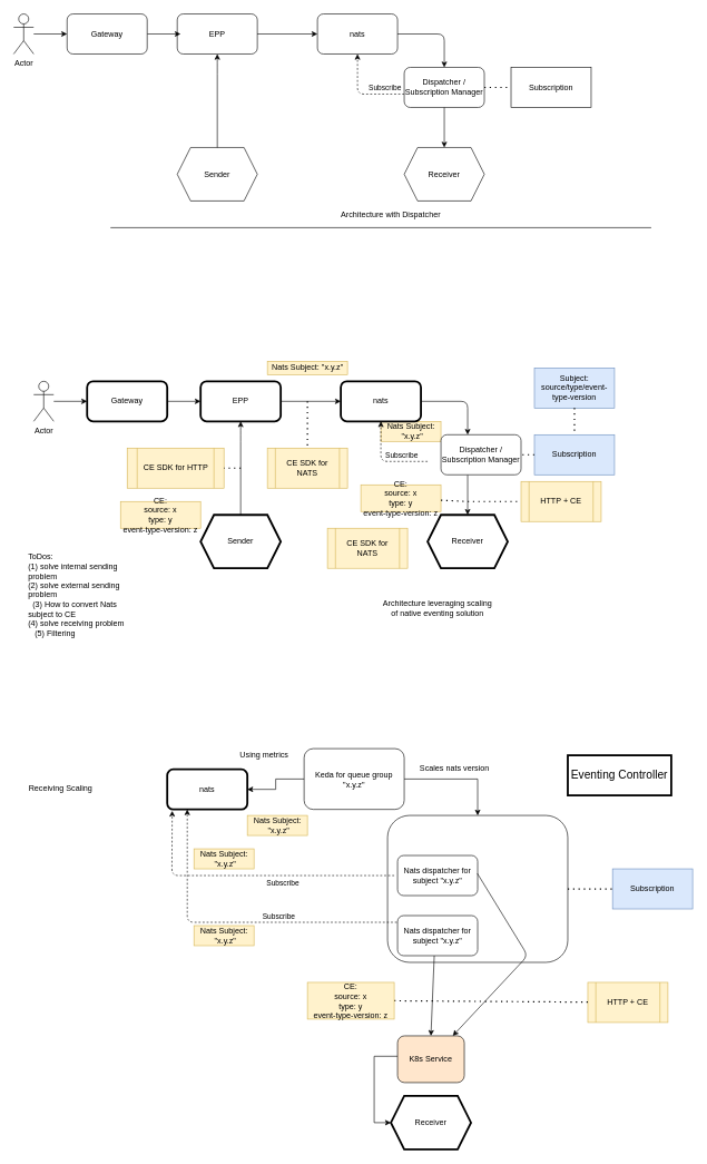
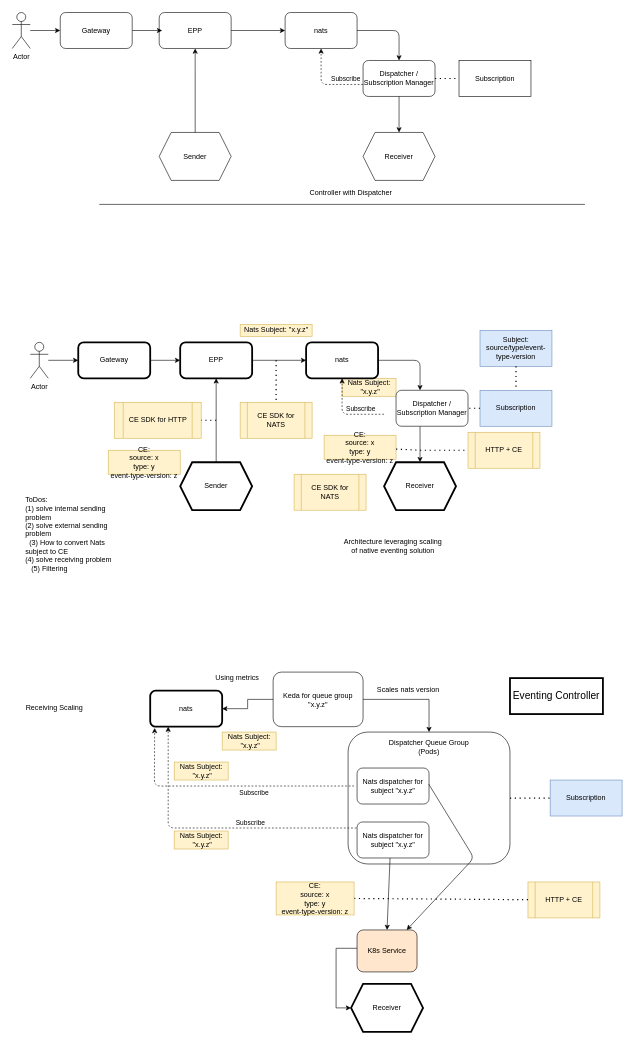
  <mxCell id="0" />
  <mxCell id="1" parent="0" />
  <mxCell id="2" value="" style="rounded=1;whiteSpace=wrap;html=1;" vertex="1" parent="1"><mxGeometry x="580" y="1220" width="270" height="220" as="geometry" /></mxCell>
  <mxCell id="3" value="Nats Subject:&lt;br&gt;&amp;nbsp;&quot;x.y.z&quot;" style="text;html=1;align=center;verticalAlign=middle;resizable=0;points=[];autosize=1;fillColor=#fff2cc;strokeColor=#d6b656;" vertex="1" parent="1"><mxGeometry x="570" y="630" width="90" height="30" as="geometry" /></mxCell>
  <mxCell id="4" value="CE SDK for NATS" style="shape=process;whiteSpace=wrap;html=1;backgroundOutline=1;fillColor=#fff2cc;strokeColor=#d6b656;" vertex="1" parent="1"><mxGeometry x="400" y="670" width="120" height="60" as="geometry" /></mxCell>
  <mxCell id="5" value="Subscription" style="rounded=0;whiteSpace=wrap;html=1;" parent="1" vertex="1"><mxGeometry x="765" y="100" width="120" height="60" as="geometry" /></mxCell>
  <mxCell id="6" value="Sender" style="shape=hexagon;perimeter=hexagonPerimeter2;whiteSpace=wrap;html=1;fixedSize=1;" parent="1" vertex="1"><mxGeometry x="265" y="220" width="120" height="80" as="geometry" /></mxCell>
  <mxCell id="7" value="Receiver" style="shape=hexagon;perimeter=hexagonPerimeter2;whiteSpace=wrap;html=1;fixedSize=1;" parent="1" vertex="1"><mxGeometry x="605" y="220" width="120" height="80" as="geometry" /></mxCell>
  <mxCell id="8" value="nats" style="rounded=1;whiteSpace=wrap;html=1;" parent="1" vertex="1"><mxGeometry x="475" y="20" width="120" height="60" as="geometry" /></mxCell>
  <mxCell id="9" value="" style="endArrow=classic;html=1;exitX=0.5;exitY=0;exitDx=0;exitDy=0;entryX=0.5;entryY=1;entryDx=0;entryDy=0;" parent="1" source="6" target="12" edge="1"><mxGeometry width="50" height="50" relative="1" as="geometry"><mxPoint x="525" y="300" as="sourcePoint" /><mxPoint x="335" y="40" as="targetPoint" /><Array as="points"><mxPoint x="325" y="100" /></Array></mxGeometry></mxCell>
  <mxCell id="10" value="" style="endArrow=classic;html=1;entryX=0.5;entryY=0;entryDx=0;entryDy=0;exitX=1;exitY=0.5;exitDx=0;exitDy=0;" parent="1" source="8" target="14" edge="1"><mxGeometry width="50" height="50" relative="1" as="geometry"><mxPoint x="335" y="220" as="sourcePoint" /><mxPoint x="455" y="60" as="targetPoint" /><Array as="points"><mxPoint x="665" y="50" /></Array></mxGeometry></mxCell>
  <mxCell id="11" value="" style="endArrow=none;dashed=1;html=1;dashPattern=1 3;strokeWidth=2;entryX=0;entryY=0.5;entryDx=0;entryDy=0;" parent="1" target="5" edge="1"><mxGeometry width="50" height="50" relative="1" as="geometry"><mxPoint x="645" y="130" as="sourcePoint" /><mxPoint x="575" y="250" as="targetPoint" /><Array as="points" /></mxGeometry></mxCell>
  <mxCell id="12" value="EPP" style="rounded=1;whiteSpace=wrap;html=1;" parent="1" vertex="1"><mxGeometry x="265" y="20" width="120" height="60" as="geometry" /></mxCell>
  <mxCell id="13" value="" style="endArrow=classic;html=1;entryX=0;entryY=0.5;entryDx=0;entryDy=0;" parent="1" target="8" edge="1"><mxGeometry width="50" height="50" relative="1" as="geometry"><mxPoint x="385" y="50" as="sourcePoint" /><mxPoint x="335" y="90" as="targetPoint" /><Array as="points" /></mxGeometry></mxCell>
  <mxCell id="14" value="Dispatcher / Subscription Manager" style="rounded=1;whiteSpace=wrap;html=1;" parent="1" vertex="1"><mxGeometry x="605" y="100" width="120" height="60" as="geometry" /></mxCell>
  <mxCell id="15" value="" style="endArrow=classic;html=1;entryX=0.5;entryY=0;entryDx=0;entryDy=0;exitX=0.5;exitY=1;exitDx=0;exitDy=0;" parent="1" source="14" target="7" edge="1"><mxGeometry width="50" height="50" relative="1" as="geometry"><mxPoint x="675" y="180" as="sourcePoint" /><mxPoint x="675" y="110" as="targetPoint" /><Array as="points" /></mxGeometry></mxCell>
  <mxCell id="16" value="" style="endArrow=classic;html=1;entryX=0.5;entryY=1;entryDx=0;entryDy=0;rounded=1;dashed=1;" parent="1" source="14" target="8" edge="1"><mxGeometry width="50" height="50" relative="1" as="geometry"><mxPoint x="605" y="60" as="sourcePoint" /><mxPoint x="675" y="110" as="targetPoint" /><Array as="points"><mxPoint x="605" y="140" /><mxPoint x="535" y="140" /></Array></mxGeometry></mxCell>
  <mxCell id="17" value="Subscribe" style="edgeLabel;html=1;align=center;verticalAlign=middle;resizable=0;points=[];" parent="16" vertex="1" connectable="0"><mxGeometry x="-0.2" y="-4" relative="1" as="geometry"><mxPoint x="22" y="-6" as="offset" /></mxGeometry></mxCell>
  <mxCell id="18" value="" style="endArrow=none;html=1;" edge="1" parent="1"><mxGeometry width="50" height="50" relative="1" as="geometry"><mxPoint x="165" y="340" as="sourcePoint" /><mxPoint x="975" y="340" as="targetPoint" /></mxGeometry></mxCell>
  <mxCell id="19" value="Subscription" style="rounded=0;whiteSpace=wrap;html=1;fillColor=#dae8fc;strokeColor=#6c8ebf;" vertex="1" parent="1"><mxGeometry x="800" y="650" width="120" height="60" as="geometry" /></mxCell>
  <mxCell id="20" value="Sender" style="shape=hexagon;perimeter=hexagonPerimeter2;whiteSpace=wrap;html=1;fixedSize=1;strokeWidth=3;" vertex="1" parent="1"><mxGeometry x="300" y="770" width="120" height="80" as="geometry" /></mxCell>
  <mxCell id="21" value="Receiver" style="shape=hexagon;perimeter=hexagonPerimeter2;whiteSpace=wrap;html=1;fixedSize=1;strokeWidth=3;" vertex="1" parent="1"><mxGeometry x="640" y="770" width="120" height="80" as="geometry" /></mxCell>
  <mxCell id="22" value="nats" style="rounded=1;whiteSpace=wrap;html=1;strokeWidth=3;" vertex="1" parent="1"><mxGeometry x="510" y="570" width="120" height="60" as="geometry" /></mxCell>
  <mxCell id="23" value="" style="endArrow=classic;html=1;exitX=0.5;exitY=0;exitDx=0;exitDy=0;entryX=0.5;entryY=1;entryDx=0;entryDy=0;" edge="1" source="20" target="26" parent="1"><mxGeometry width="50" height="50" relative="1" as="geometry"><mxPoint x="560" y="850" as="sourcePoint" /><mxPoint x="370" y="590" as="targetPoint" /><Array as="points"><mxPoint x="360" y="650" /></Array></mxGeometry></mxCell>
  <mxCell id="24" value="" style="endArrow=classic;html=1;entryX=0.5;entryY=0;entryDx=0;entryDy=0;exitX=1;exitY=0.5;exitDx=0;exitDy=0;" edge="1" source="22" parent="1"><mxGeometry width="50" height="50" relative="1" as="geometry"><mxPoint x="370" y="770" as="sourcePoint" /><mxPoint x="700" y="650" as="targetPoint" /><Array as="points"><mxPoint x="700" y="600" /></Array></mxGeometry></mxCell>
  <mxCell id="25" value="" style="endArrow=none;dashed=1;html=1;dashPattern=1 3;strokeWidth=2;entryX=0;entryY=0.5;entryDx=0;entryDy=0;" edge="1" target="19" parent="1"><mxGeometry width="50" height="50" relative="1" as="geometry"><mxPoint x="750" y="680" as="sourcePoint" /><mxPoint x="610" y="800" as="targetPoint" /><Array as="points" /></mxGeometry></mxCell>
  <mxCell id="26" value="EPP" style="rounded=1;whiteSpace=wrap;html=1;strokeWidth=3;" vertex="1" parent="1"><mxGeometry x="300" y="570" width="120" height="60" as="geometry" /></mxCell>
  <mxCell id="27" value="" style="endArrow=classic;html=1;entryX=0;entryY=0.5;entryDx=0;entryDy=0;" edge="1" target="22" parent="1"><mxGeometry width="50" height="50" relative="1" as="geometry"><mxPoint x="420" y="600" as="sourcePoint" /><mxPoint x="370" y="640" as="targetPoint" /><Array as="points" /></mxGeometry></mxCell>
  <mxCell id="28" value="" style="endArrow=classic;html=1;entryX=0.5;entryY=0;entryDx=0;entryDy=0;exitX=0.5;exitY=1;exitDx=0;exitDy=0;" edge="1" target="21" parent="1"><mxGeometry width="50" height="50" relative="1" as="geometry"><mxPoint x="700" y="710" as="sourcePoint" /><mxPoint x="710" y="660" as="targetPoint" /><Array as="points" /></mxGeometry></mxCell>
  <mxCell id="29" value="" style="endArrow=classic;html=1;entryX=0.5;entryY=1;entryDx=0;entryDy=0;rounded=1;dashed=1;" edge="1" target="22" parent="1"><mxGeometry width="50" height="50" relative="1" as="geometry"><mxPoint x="640" y="690" as="sourcePoint" /><mxPoint x="710" y="660" as="targetPoint" /><Array as="points"><mxPoint x="640" y="690" /><mxPoint x="570" y="690" /></Array></mxGeometry></mxCell>
  <mxCell id="30" value="Subscribe" style="edgeLabel;html=1;align=center;verticalAlign=middle;resizable=0;points=[];" vertex="1" connectable="0" parent="29"><mxGeometry x="-0.2" y="-4" relative="1" as="geometry"><mxPoint x="12" y="-6" as="offset" /></mxGeometry></mxCell>
- <mxCell id="31" value="Architecture with Dispatcher" style="text;html=1;strokeColor=none;fillColor=none;align=center;verticalAlign=middle;whiteSpace=wrap;rounded=0;" vertex="1" parent="1"><mxGeometry x="500" y="310" width="170" height="20" as="geometry" /></mxCell>
+ <mxCell id="31" value="Controller with Dispatcher" style="text;html=1;strokeColor=none;fillColor=none;align=center;verticalAlign=middle;whiteSpace=wrap;rounded=0;" vertex="1" parent="1"><mxGeometry x="500" y="310" width="170" height="20" as="geometry" /></mxCell>
  <mxCell id="32" value="Architecture leveraging scaling of native eventing solution" style="text;html=1;strokeColor=none;fillColor=none;align=center;verticalAlign=middle;whiteSpace=wrap;rounded=0;" vertex="1" parent="1"><mxGeometry x="570" y="900" width="170" height="20" as="geometry" /></mxCell>
  <mxCell id="33" value="Gateway" style="rounded=1;whiteSpace=wrap;html=1;strokeWidth=3;" vertex="1" parent="1"><mxGeometry x="130" y="570" width="120" height="60" as="geometry" /></mxCell>
  <mxCell id="34" value="" style="endArrow=classic;html=1;entryX=0;entryY=0.5;entryDx=0;entryDy=0;" edge="1" parent="1" source="33" target="26"><mxGeometry width="50" height="50" relative="1" as="geometry"><mxPoint x="430" y="610" as="sourcePoint" /><mxPoint x="520" y="610" as="targetPoint" /><Array as="points" /></mxGeometry></mxCell>
  <mxCell id="35" value="" style="endArrow=classic;html=1;entryX=0;entryY=0.5;entryDx=0;entryDy=0;" edge="1" parent="1" target="33"><mxGeometry width="50" height="50" relative="1" as="geometry"><mxPoint x="80" y="600" as="sourcePoint" /><mxPoint x="310" y="610" as="targetPoint" /><Array as="points" /></mxGeometry></mxCell>
  <mxCell id="36" value="Actor" style="shape=umlActor;verticalLabelPosition=bottom;verticalAlign=top;html=1;outlineConnect=0;" vertex="1" parent="1"><mxGeometry x="50" y="570" width="30" height="60" as="geometry" /></mxCell>
  <mxCell id="37" value="" style="endArrow=classic;html=1;entryX=0;entryY=0.5;entryDx=0;entryDy=0;" edge="1" target="40" parent="1"><mxGeometry width="50" height="50" relative="1" as="geometry"><mxPoint x="50" y="50" as="sourcePoint" /><mxPoint x="280" y="60" as="targetPoint" /><Array as="points" /></mxGeometry></mxCell>
  <mxCell id="38" value="Actor" style="shape=umlActor;verticalLabelPosition=bottom;verticalAlign=top;html=1;outlineConnect=0;" vertex="1" parent="1"><mxGeometry x="20" y="20" width="30" height="60" as="geometry" /></mxCell>
  <mxCell id="39" value="" style="endArrow=classic;html=1;entryX=0;entryY=0.5;entryDx=0;entryDy=0;" edge="1" source="40" parent="1"><mxGeometry width="50" height="50" relative="1" as="geometry"><mxPoint x="400" y="60" as="sourcePoint" /><mxPoint x="270" y="50" as="targetPoint" /><Array as="points" /></mxGeometry></mxCell>
  <mxCell id="40" value="Gateway" style="rounded=1;whiteSpace=wrap;html=1;" vertex="1" parent="1"><mxGeometry x="100" y="20" width="120" height="60" as="geometry" /></mxCell>
  <mxCell id="41" value="ToDos:&lt;br&gt;(1) solve internal sending problem&lt;br&gt;(2) solve external sending problem&lt;br&gt;&amp;nbsp; (3) How to convert Nats subject to CE&lt;br&gt;(4) solve receiving problem&lt;br&gt;&amp;nbsp; &amp;nbsp;(5) Filtering" style="text;html=1;strokeColor=none;fillColor=none;align=left;verticalAlign=middle;whiteSpace=wrap;rounded=0;" vertex="1" parent="1"><mxGeometry x="40" y="880" width="150" height="20" as="geometry" /></mxCell>
  <mxCell id="42" value="Nats Subject: &quot;x.y.z&quot;" style="text;html=1;align=center;verticalAlign=middle;resizable=0;points=[];autosize=1;fillColor=#fff2cc;strokeColor=#d6b656;" vertex="1" parent="1"><mxGeometry x="400" y="540" width="120" height="20" as="geometry" /></mxCell>
  <mxCell id="43" value="" style="endArrow=none;dashed=1;html=1;dashPattern=1 3;strokeWidth=2;" edge="1" parent="1" target="4"><mxGeometry width="50" height="50" relative="1" as="geometry"><mxPoint x="460" y="600" as="sourcePoint" /><mxPoint x="610" y="820" as="targetPoint" /></mxGeometry></mxCell>
  <mxCell id="44" value="CE:&lt;br&gt;source: x&lt;br&gt;type: y&lt;br&gt;event-type-version: z" style="text;html=1;strokeColor=#d6b656;fillColor=#fff2cc;align=center;verticalAlign=middle;whiteSpace=wrap;rounded=0;" vertex="1" parent="1"><mxGeometry x="180" y="750" width="120" height="40" as="geometry" /></mxCell>
  <mxCell id="45" value="CE SDK for HTTP" style="shape=process;whiteSpace=wrap;html=1;backgroundOutline=1;fillColor=#fff2cc;strokeColor=#d6b656;" vertex="1" parent="1"><mxGeometry x="190" y="670" width="145" height="60" as="geometry" /></mxCell>
  <mxCell id="46" value="" style="endArrow=none;dashed=1;html=1;dashPattern=1 3;strokeWidth=2;" edge="1" target="45" parent="1"><mxGeometry width="50" height="50" relative="1" as="geometry"><mxPoint x="360" y="700" as="sourcePoint" /><mxPoint x="400" y="820" as="targetPoint" /></mxGeometry></mxCell>
  <mxCell id="47" value="Subject:&lt;br&gt;source/type/event-type-version" style="rounded=0;whiteSpace=wrap;html=1;fillColor=#dae8fc;strokeColor=#6c8ebf;" vertex="1" parent="1"><mxGeometry x="800" y="550" width="120" height="60" as="geometry" /></mxCell>
  <mxCell id="48" value="" style="endArrow=none;dashed=1;html=1;dashPattern=1 3;strokeWidth=2;entryX=0.5;entryY=0;entryDx=0;entryDy=0;" edge="1" parent="1" source="47" target="19"><mxGeometry width="50" height="50" relative="1" as="geometry"><mxPoint x="760" y="690" as="sourcePoint" /><mxPoint x="810" y="690" as="targetPoint" /><Array as="points" /></mxGeometry></mxCell>
  <mxCell id="49" value="CE SDK for NATS" style="shape=process;whiteSpace=wrap;html=1;backgroundOutline=1;fillColor=#fff2cc;strokeColor=#d6b656;" vertex="1" parent="1"><mxGeometry x="490" y="790" width="120" height="60" as="geometry" /></mxCell>
  <mxCell id="50" value="HTTP + CE" style="shape=process;whiteSpace=wrap;html=1;backgroundOutline=1;fillColor=#fff2cc;strokeColor=#d6b656;" vertex="1" parent="1"><mxGeometry x="780" y="720" width="120" height="60" as="geometry" /></mxCell>
  <mxCell id="51" value="" style="endArrow=none;dashed=1;html=1;dashPattern=1 3;strokeWidth=2;entryX=0;entryY=0.5;entryDx=0;entryDy=0;" edge="1" parent="1"><mxGeometry width="50" height="50" relative="1" as="geometry"><mxPoint x="700" y="750" as="sourcePoint" /><mxPoint x="780" y="750" as="targetPoint" /><Array as="points" /></mxGeometry></mxCell>
  <mxCell id="52" value="Dispatcher / Subscription Manager" style="rounded=1;whiteSpace=wrap;html=1;" vertex="1" parent="1"><mxGeometry x="660" y="650" width="120" height="60" as="geometry" /></mxCell>
  <mxCell id="53" value="CE:&lt;br&gt;source: x&lt;br&gt;type: y&lt;br&gt;event-type-version: z" style="text;html=1;strokeColor=#d6b656;fillColor=#fff2cc;align=center;verticalAlign=middle;whiteSpace=wrap;rounded=0;" vertex="1" parent="1"><mxGeometry x="540" y="725" width="120" height="40" as="geometry" /></mxCell>
  <mxCell id="54" value="" style="endArrow=none;dashed=1;html=1;dashPattern=1 3;strokeWidth=2;" edge="1" parent="1" source="53"><mxGeometry width="50" height="50" relative="1" as="geometry"><mxPoint x="710" y="760" as="sourcePoint" /><mxPoint x="700" y="750" as="targetPoint" /><Array as="points" /></mxGeometry></mxCell>
  <mxCell id="55" value="Receiving Scaling" style="text;html=1;align=center;verticalAlign=middle;resizable=0;points=[];autosize=1;" vertex="1" parent="1"><mxGeometry x="35" y="1170" width="110" height="20" as="geometry" /></mxCell>
  <mxCell id="56" value="nats" style="rounded=1;whiteSpace=wrap;html=1;strokeWidth=3;" vertex="1" parent="1"><mxGeometry x="250" y="1151" width="120" height="60" as="geometry" /></mxCell>
  <mxCell id="57" value="Subscription" style="rounded=0;whiteSpace=wrap;html=1;fillColor=#dae8fc;strokeColor=#6c8ebf;" vertex="1" parent="1"><mxGeometry x="917" y="1300" width="120" height="60" as="geometry" /></mxCell>
  <mxCell id="58" value="Receiver" style="shape=hexagon;perimeter=hexagonPerimeter2;whiteSpace=wrap;html=1;fixedSize=1;strokeWidth=3;" vertex="1" parent="1"><mxGeometry x="585" y="1640" width="120" height="80" as="geometry" /></mxCell>
  <mxCell id="59" value="HTTP + CE" style="shape=process;whiteSpace=wrap;html=1;backgroundOutline=1;fillColor=#fff2cc;strokeColor=#d6b656;" vertex="1" parent="1"><mxGeometry x="880" y="1470" width="120" height="60" as="geometry" /></mxCell>
  <mxCell id="60" value="" style="endArrow=none;dashed=1;html=1;dashPattern=1 3;strokeWidth=2;exitX=1;exitY=0.5;exitDx=0;exitDy=0;" edge="1" parent="1" source="61" target="59"><mxGeometry width="50" height="50" relative="1" as="geometry"><mxPoint x="640" y="1500" as="sourcePoint" /><mxPoint x="670" y="1350" as="targetPoint" /><Array as="points" /></mxGeometry></mxCell>
  <mxCell id="61" value="CE:&lt;br&gt;source: x&lt;br&gt;type: y&lt;br&gt;event-type-version: z" style="text;html=1;strokeColor=#d6b656;fillColor=#fff2cc;align=center;verticalAlign=middle;whiteSpace=wrap;rounded=0;" vertex="1" parent="1"><mxGeometry x="460" y="1470" width="130" height="55" as="geometry" /></mxCell>
  <mxCell id="62" value="" style="endArrow=classic;html=1;entryX=0.5;entryY=0;entryDx=0;entryDy=0;" edge="1" target="81" parent="1"><mxGeometry width="50" height="50" relative="1" as="geometry"><mxPoint x="650" y="1430" as="sourcePoint" /><mxPoint x="640" y="1490" as="targetPoint" /><Array as="points" /></mxGeometry></mxCell>
  <mxCell id="63" value="Nats Subject:&lt;br&gt;&amp;nbsp;&quot;x.y.z&quot;" style="text;html=1;align=center;verticalAlign=middle;resizable=0;points=[];autosize=1;fillColor=#fff2cc;strokeColor=#d6b656;" vertex="1" parent="1"><mxGeometry x="290" y="1385" width="90" height="30" as="geometry" /></mxCell>
  <mxCell id="64" value="" style="endArrow=classic;html=1;entryX=0.25;entryY=1;entryDx=0;entryDy=0;rounded=1;dashed=1;" edge="1" target="56" parent="1"><mxGeometry width="50" height="50" relative="1" as="geometry"><mxPoint x="600" y="1380" as="sourcePoint" /><mxPoint x="600" y="1260" as="targetPoint" /><Array as="points"><mxPoint x="600" y="1380" /><mxPoint x="280" y="1380" /></Array></mxGeometry></mxCell>
  <mxCell id="65" value="Subscribe" style="edgeLabel;html=1;align=center;verticalAlign=middle;resizable=0;points=[];" vertex="1" connectable="0" parent="64"><mxGeometry x="-0.2" y="-4" relative="1" as="geometry"><mxPoint x="12" y="-6" as="offset" /></mxGeometry></mxCell>
  <mxCell id="66" value="" style="endArrow=none;dashed=1;html=1;dashPattern=1 3;strokeWidth=2;entryX=0;entryY=0.5;entryDx=0;entryDy=0;exitX=1;exitY=0.5;exitDx=0;exitDy=0;" edge="1" parent="1" source="2" target="57"><mxGeometry width="50" height="50" relative="1" as="geometry"><mxPoint x="650" y="1510" as="sourcePoint" /><mxPoint x="890" y="1510" as="targetPoint" /><Array as="points" /></mxGeometry></mxCell>
  <mxCell id="67" value="Nats dispatcher for subject &quot;x.y.z&quot;" style="rounded=1;whiteSpace=wrap;html=1;" vertex="1" parent="1"><mxGeometry x="595" y="1280" width="120" height="60" as="geometry" /></mxCell>
+ <mxCell id="68" value="Dispatcher Queue Group (Pods)" style="text;html=1;strokeColor=none;fillColor=none;align=center;verticalAlign=middle;whiteSpace=wrap;rounded=0;" vertex="1" parent="1"><mxGeometry x="635" y="1235" width="160" height="20" as="geometry" /></mxCell>
  <mxCell id="69" value="Nats dispatcher for subject &quot;x.y.z&quot;" style="rounded=1;whiteSpace=wrap;html=1;" vertex="1" parent="1"><mxGeometry x="595" y="1370" width="120" height="60" as="geometry" /></mxCell>
  <mxCell id="70" value="" style="endArrow=classic;html=1;entryX=0.062;entryY=1.036;entryDx=0;entryDy=0;rounded=1;dashed=1;entryPerimeter=0;" edge="1" parent="1" target="56"><mxGeometry width="50" height="50" relative="1" as="geometry"><mxPoint x="590" y="1310" as="sourcePoint" /><mxPoint x="450" y="1230" as="targetPoint" /><Array as="points"><mxPoint x="590" y="1310" /><mxPoint x="257" y="1310" /></Array></mxGeometry></mxCell>
  <mxCell id="71" value="Subscribe" style="edgeLabel;html=1;align=center;verticalAlign=middle;resizable=0;points=[];" vertex="1" connectable="0" parent="70"><mxGeometry x="-0.2" y="-4" relative="1" as="geometry"><mxPoint x="4.68" y="14" as="offset" /></mxGeometry></mxCell>
  <mxCell id="72" value="" style="endArrow=classic;html=1;exitX=0.996;exitY=0.448;exitDx=0;exitDy=0;exitPerimeter=0;" edge="1" parent="1" source="67" target="81"><mxGeometry width="50" height="50" relative="1" as="geometry"><mxPoint x="660" y="1440" as="sourcePoint" /><mxPoint x="652.667" y="1550" as="targetPoint" /><Array as="points"><mxPoint x="790" y="1430" /></Array></mxGeometry></mxCell>
  <mxCell id="73" style="edgeStyle=orthogonalEdgeStyle;rounded=0;orthogonalLoop=1;jettySize=auto;html=1;exitX=1;exitY=0.5;exitDx=0;exitDy=0;" edge="1" parent="1" source="74" target="2"><mxGeometry relative="1" as="geometry" /></mxCell>
  <mxCell id="74" value="Keda for queue group &quot;x.y.z&quot;" style="rounded=1;whiteSpace=wrap;html=1;" vertex="1" parent="1"><mxGeometry x="455" y="1120" width="150" height="91" as="geometry" /></mxCell>
  <mxCell id="75" value="Scales nats version" style="text;html=1;align=center;verticalAlign=middle;resizable=0;points=[];autosize=1;" vertex="1" parent="1"><mxGeometry x="610" y="1140" width="140" height="20" as="geometry" /></mxCell>
  <mxCell id="76" style="edgeStyle=orthogonalEdgeStyle;rounded=0;orthogonalLoop=1;jettySize=auto;html=1;exitX=0;exitY=0.5;exitDx=0;exitDy=0;" edge="1" parent="1" source="74" target="56"><mxGeometry relative="1" as="geometry"><mxPoint x="615" y="1175.5" as="sourcePoint" /><mxPoint x="725.029" y="1230" as="targetPoint" /></mxGeometry></mxCell>
  <mxCell id="77" value="Using metrics" style="text;html=1;align=center;verticalAlign=middle;resizable=0;points=[];autosize=1;" vertex="1" parent="1"><mxGeometry x="350" y="1120" width="90" height="20" as="geometry" /></mxCell>
  <mxCell id="78" value="Nats Subject:&lt;br&gt;&amp;nbsp;&quot;x.y.z&quot;" style="text;html=1;align=center;verticalAlign=middle;resizable=0;points=[];autosize=1;fillColor=#fff2cc;strokeColor=#d6b656;" vertex="1" parent="1"><mxGeometry x="290" y="1270" width="90" height="30" as="geometry" /></mxCell>
  <mxCell id="79" value="Nats Subject:&lt;br&gt;&amp;nbsp;&quot;x.y.z&quot;" style="text;html=1;align=center;verticalAlign=middle;resizable=0;points=[];autosize=1;fillColor=#fff2cc;strokeColor=#d6b656;" vertex="1" parent="1"><mxGeometry x="370" y="1220" width="90" height="30" as="geometry" /></mxCell>
  <mxCell id="80" style="edgeStyle=orthogonalEdgeStyle;rounded=0;orthogonalLoop=1;jettySize=auto;html=1;entryX=0;entryY=0.5;entryDx=0;entryDy=0;fontSize=17;exitX=0.001;exitY=0.437;exitDx=0;exitDy=0;exitPerimeter=0;" edge="1" parent="1" source="81" target="58"><mxGeometry relative="1" as="geometry"><Array as="points"><mxPoint x="560" y="1581" /><mxPoint x="560" y="1680" /></Array></mxGeometry></mxCell>
  <mxCell id="81" value="K8s Service" style="rounded=1;whiteSpace=wrap;html=1;fillColor=#ffe6cc;" vertex="1" parent="1"><mxGeometry x="595" y="1550" width="100" height="70" as="geometry" /></mxCell>
  <mxCell id="82" value="Eventing Controller" style="rounded=0;whiteSpace=wrap;html=1;strokeWidth=3;fontSize=17;" vertex="1" parent="1"><mxGeometry x="850" y="1130" width="155" height="60" as="geometry" /></mxCell>
